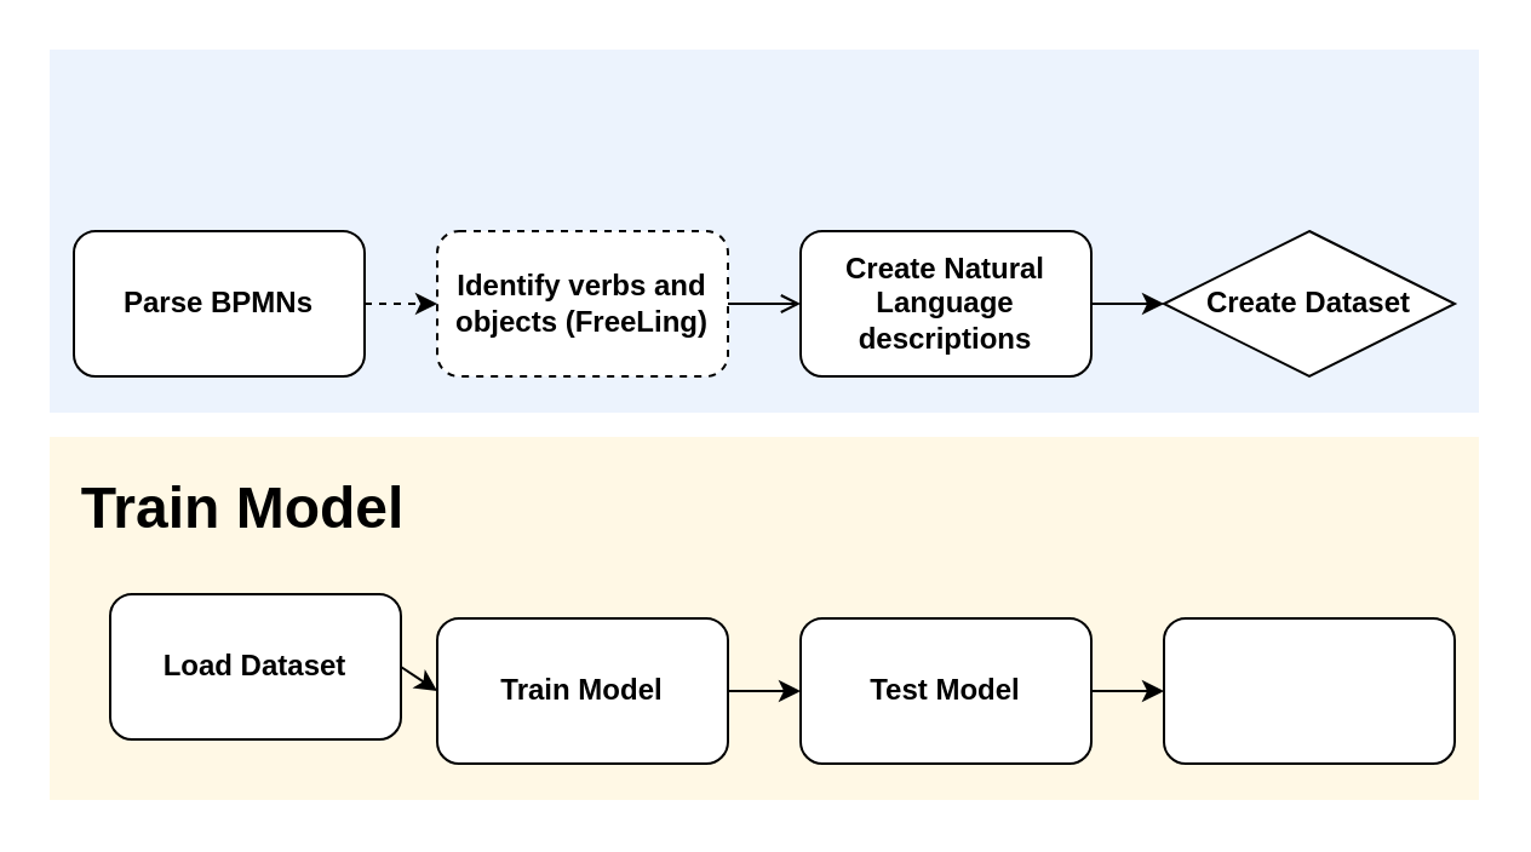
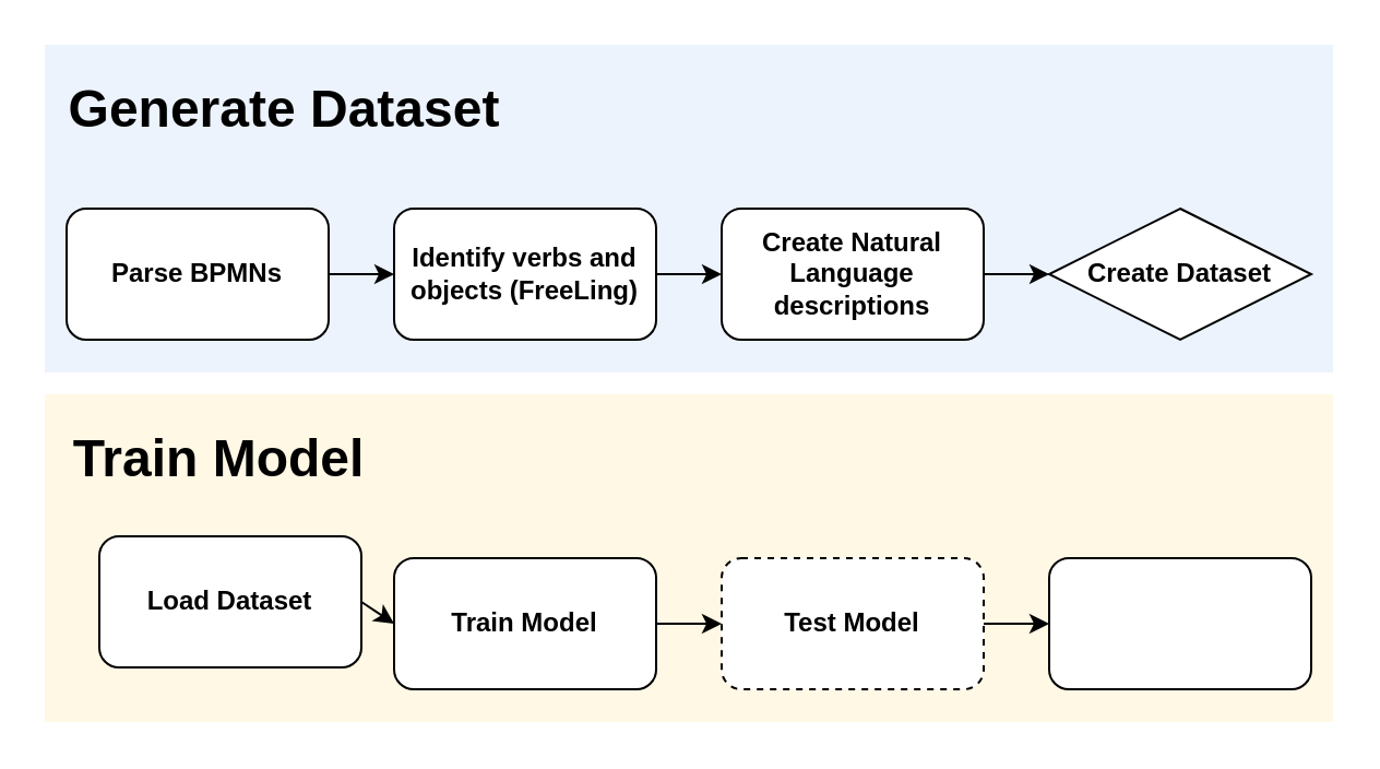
  <mxCell id="0" />
  <mxCell id="1" parent="0" />
  <mxCell id="2" value="" style="rounded=0;whiteSpace=wrap;html=1;fillColor=#dae8fc;strokeColor=none;opacity=50;" parent="1" vertex="1"><mxGeometry x="20" y="20" width="590" height="150" as="geometry" /></mxCell>
  <mxCell id="3" value="&lt;div&gt;&lt;span&gt;Parse BPMN&lt;/span&gt;s&lt;br&gt;&lt;/div&gt;" style="rounded=1;whiteSpace=wrap;html=1;fontStyle=1" parent="1" vertex="1"><mxGeometry x="30" y="95" width="120" height="60" as="geometry" /></mxCell>
- <mxCell id="4" value="" style="edgeStyle=orthogonalEdgeStyle;rounded=0;orthogonalLoop=1;jettySize=auto;html=1;endArrow=open;" edge="1" parent="1" source="5" target="8"><mxGeometry relative="1" as="geometry" /></mxCell>
- <mxCell id="5" value="&lt;b&gt;Identify verbs and objects (FreeLing)&lt;/b&gt;" style="rounded=1;whiteSpace=wrap;html=1;dashed=1;" parent="1" vertex="1"><mxGeometry x="180" y="95" width="120" height="60" as="geometry" /></mxCell>
- <mxCell id="6" value="" style="endArrow=classic;html=1;entryX=0;entryY=0.5;entryDx=0;entryDy=0;dashed=1;" parent="1" source="3" target="5" edge="1"><mxGeometry width="50" height="50" relative="1" as="geometry"><mxPoint x="300" y="125" as="sourcePoint" /><mxPoint x="80" y="175" as="targetPoint" /></mxGeometry></mxCell>
+ <mxCell id="4" value="" style="edgeStyle=orthogonalEdgeStyle;rounded=0;orthogonalLoop=1;jettySize=auto;html=1;" edge="1" parent="1" source="5" target="8"><mxGeometry relative="1" as="geometry" /></mxCell>
+ <mxCell id="5" value="&lt;b&gt;Identify verbs and objects (FreeLing)&lt;/b&gt;" style="rounded=1;whiteSpace=wrap;html=1;" parent="1" vertex="1"><mxGeometry x="180" y="95" width="120" height="60" as="geometry" /></mxCell>
+ <mxCell id="6" value="" style="endArrow=classic;html=1;entryX=0;entryY=0.5;entryDx=0;entryDy=0;" parent="1" source="3" target="5" edge="1"><mxGeometry width="50" height="50" relative="1" as="geometry"><mxPoint x="300" y="125" as="sourcePoint" /><mxPoint x="80" y="175" as="targetPoint" /></mxGeometry></mxCell>
  <mxCell id="7" value="" style="edgeStyle=orthogonalEdgeStyle;rounded=0;orthogonalLoop=1;jettySize=auto;html=1;" edge="1" parent="1" source="8" target="19"><mxGeometry relative="1" as="geometry" /></mxCell>
  <mxCell id="8" value="&lt;b&gt;Create Natural Language descriptions&lt;br&gt;&lt;/b&gt;" style="rounded=1;whiteSpace=wrap;html=1;" parent="1" vertex="1"><mxGeometry x="330" y="95" width="120" height="60" as="geometry" /></mxCell>
+ <mxCell id="9" value="&lt;h1&gt;&lt;b&gt;Generate Dataset&lt;/b&gt;&lt;/h1&gt;" style="text;html=1;strokeColor=none;fillColor=none;align=center;verticalAlign=middle;whiteSpace=wrap;rounded=0;opacity=50;" parent="1" vertex="1"><mxGeometry x="30" y="40" width="200" height="20" as="geometry" /></mxCell>
  <mxCell id="10" value="" style="rounded=0;whiteSpace=wrap;html=1;fillColor=#fff2cc;strokeColor=none;opacity=50;" parent="1" vertex="1"><mxGeometry x="20" y="180" width="590" height="150" as="geometry" /></mxCell>
  <mxCell id="11" value="Load Dataset" style="rounded=1;whiteSpace=wrap;html=1;fontStyle=1" parent="1" vertex="1"><mxGeometry x="45" y="245" width="120" height="60" as="geometry" /></mxCell>
  <mxCell id="12" value="&lt;b&gt;Train Model&lt;br&gt;&lt;/b&gt;" style="rounded=1;whiteSpace=wrap;html=1;" parent="1" vertex="1"><mxGeometry x="180" y="255" width="120" height="60" as="geometry" /></mxCell>
  <mxCell id="13" value="" style="endArrow=classic;html=1;entryX=0;entryY=0.5;entryDx=0;entryDy=0;exitX=1;exitY=0.5;exitDx=0;exitDy=0;" parent="1" source="11" target="12" edge="1"><mxGeometry width="50" height="50" relative="1" as="geometry"><mxPoint x="160" y="355" as="sourcePoint" /><mxPoint x="80" y="335" as="targetPoint" /></mxGeometry></mxCell>
- <mxCell id="14" value="&lt;b&gt;Test Model&lt;br&gt;&lt;/b&gt;" style="rounded=1;whiteSpace=wrap;html=1;" parent="1" vertex="1"><mxGeometry x="330" y="255" width="120" height="60" as="geometry" /></mxCell>
+ <mxCell id="14" value="&lt;b&gt;Test Model&lt;br&gt;&lt;/b&gt;" style="rounded=1;whiteSpace=wrap;html=1;dashed=1;" parent="1" vertex="1"><mxGeometry x="330" y="255" width="120" height="60" as="geometry" /></mxCell>
  <mxCell id="15" value="" style="endArrow=classic;html=1;entryX=0;entryY=0.5;entryDx=0;entryDy=0;exitX=1;exitY=0.5;exitDx=0;exitDy=0;" parent="1" source="12" target="14" edge="1"><mxGeometry width="50" height="50" relative="1" as="geometry"><mxPoint x="30" y="385" as="sourcePoint" /><mxPoint x="80" y="335" as="targetPoint" /></mxGeometry></mxCell>
  <mxCell id="16" value="" style="rounded=1;whiteSpace=wrap;html=1;" parent="1" vertex="1"><mxGeometry x="480" y="255" width="120" height="60" as="geometry" /></mxCell>
  <mxCell id="17" value="" style="endArrow=classic;html=1;exitX=1;exitY=0.5;exitDx=0;exitDy=0;entryX=0;entryY=0.5;entryDx=0;entryDy=0;" parent="1" source="14" target="16" edge="1"><mxGeometry width="50" height="50" relative="1" as="geometry"><mxPoint x="160" y="295" as="sourcePoint" /><mxPoint x="240" y="345" as="targetPoint" /></mxGeometry></mxCell>
  <mxCell id="18" value="&lt;h1&gt;Train Model&lt;br&gt;&lt;/h1&gt;" style="text;html=1;strokeColor=none;fillColor=none;align=center;verticalAlign=middle;whiteSpace=wrap;rounded=0;opacity=50;" parent="1" vertex="1"><mxGeometry x="30" y="200" width="140" height="20" as="geometry" /></mxCell>
  <mxCell id="19" value="&lt;b&gt;Create Dataset&lt;br&gt;&lt;/b&gt;" style="rhombus;whiteSpace=wrap;html=1;" parent="1" vertex="1"><mxGeometry x="480" y="95" width="120" height="60" as="geometry" /></mxCell>
